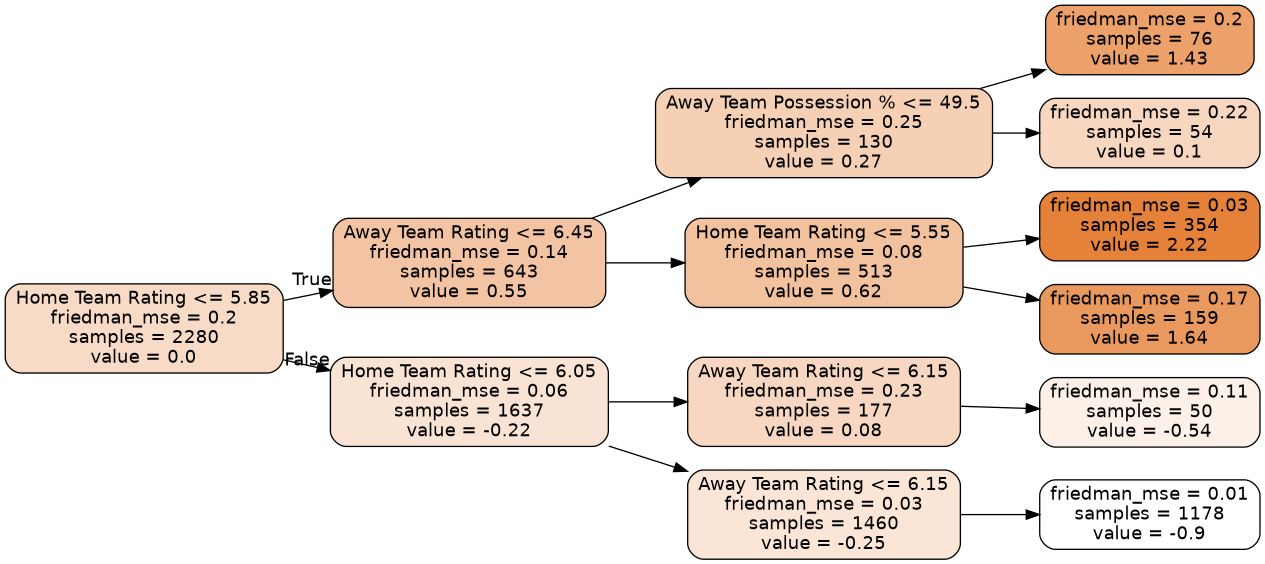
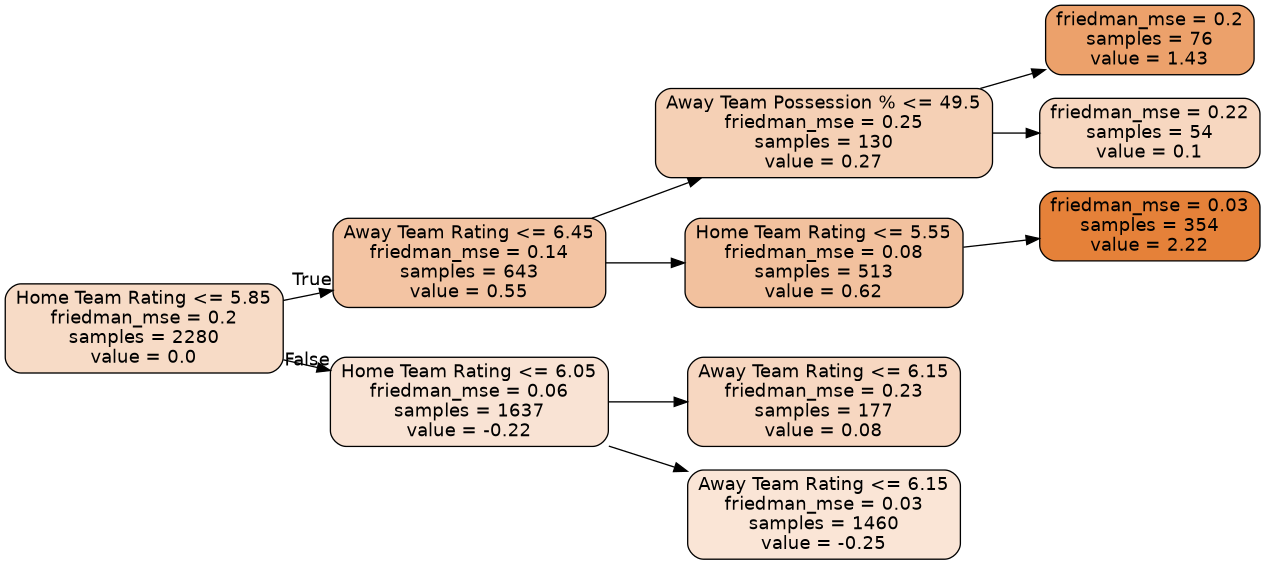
  digraph {
    rankdir=LR
    node [color=black fontname=helvetica shape=box style="filled, rounded"]
    edge [fontname=helvetica]
    n1 [fillcolor="#f7dbc6" label="Home Team Rating <= 5.85\nfriedman_mse = 0.2\nsamples = 2280\nvalue = 0.0"]
    n2 [fillcolor="#f3c4a3" label="Away Team Rating <= 6.45\nfriedman_mse = 0.14\nsamples = 643\nvalue = 0.55"]
    n3 [fillcolor="#f9e3d4" label="Home Team Rating <= 6.05\nfriedman_mse = 0.06\nsamples = 1637\nvalue = -0.22"]
    n4 [fillcolor="#f5d0b5" label="Away Team Possession % <= 49.5\nfriedman_mse = 0.25\nsamples = 130\nvalue = 0.27"]
    n5 [fillcolor="#f2c19e" label="Home Team Rating <= 5.55\nfriedman_mse = 0.08\nsamples = 513\nvalue = 0.62"]
    n6 [fillcolor="#f7d7c1" label="Away Team Rating <= 6.15\nfriedman_mse = 0.23\nsamples = 177\nvalue = 0.08"]
    n7 [fillcolor="#fae5d6" label="Away Team Rating <= 6.15\nfriedman_mse = 0.03\nsamples = 1460\nvalue = -0.25"]
    n8 [fillcolor="#eca16b" label="friedman_mse = 0.2\nsamples = 76\nvalue = 1.43"]
    n9 [fillcolor="#f7d7c0" label="friedman_mse = 0.22\nsamples = 54\nvalue = 0.1"]
    n10 [fillcolor="#e58139" label="friedman_mse = 0.03\nsamples = 354\nvalue = 2.22"]
-   n11 [fillcolor="#ea995e" label="friedman_mse = 0.17\nsamples = 159\nvalue = 1.64"]
-   n12 [fillcolor="#fcf0e8" label="friedman_mse = 0.11\nsamples = 50\nvalue = -0.54"]
-   n13 [fillcolor="#ffffff" label="friedman_mse = 0.01\nsamples = 1178\nvalue = -0.9"]
    n1 -> n2 [headlabel=True labelangle=45 labeldistance=2.5]
    n1 -> n3 [headlabel=False labelangle=-45 labeldistance=2.5]
    n2 -> n4
    n2 -> n5
    n3 -> n6
    n3 -> n7
    n4 -> n8
    n4 -> n9
    n5 -> n10
-   n5 -> n11
-   n6 -> n12
-   n7 -> n13
  }
